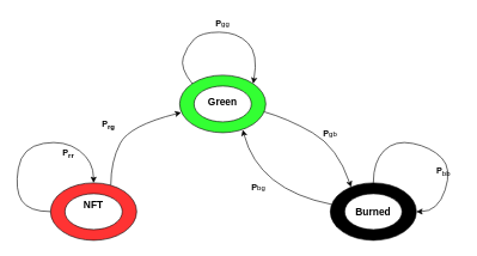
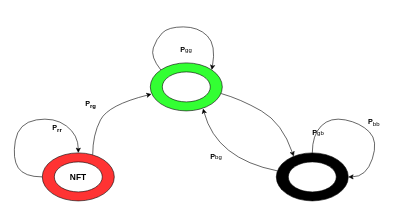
  <mxCell id="0" />
  <mxCell id="1" parent="0" />
  <mxCell id="2" value="" style="ellipse;whiteSpace=wrap;html=1;fillColor=#33FF33;" parent="1" vertex="1"><mxGeometry x="250" y="104" width="120" height="80" as="geometry" /></mxCell>
  <mxCell id="3" value="" style="ellipse;whiteSpace=wrap;html=1;fillColor=#FF3333;" parent="1" vertex="1"><mxGeometry x="70" y="254" width="120" height="80" as="geometry" /></mxCell>
  <mxCell id="4" value="" style="ellipse;whiteSpace=wrap;html=1;fillColor=#000000;" parent="1" vertex="1"><mxGeometry x="460" y="254" width="120" height="80" as="geometry" /></mxCell>
  <mxCell id="5" value="" style="curved=1;endArrow=classic;html=1;exitX=0;exitY=0;exitDx=0;exitDy=0;entryX=1;entryY=0;entryDx=0;entryDy=0;" parent="1" source="2" target="2" edge="1"><mxGeometry width="50" height="50" relative="1" as="geometry"><mxPoint x="220" y="134" as="sourcePoint" /><mxPoint x="360" y="114" as="targetPoint" /><Array as="points"><mxPoint x="250" y="94" /><mxPoint x="260" y="64" /><mxPoint x="280" y="44" /><mxPoint x="330" y="44" /><mxPoint x="360" y="74" /></Array></mxGeometry></mxCell>
  <mxCell id="6" value="" style="curved=1;endArrow=classic;html=1;exitX=0;exitY=0.5;exitDx=0;exitDy=0;" parent="1" source="3" edge="1"><mxGeometry width="50" height="50" relative="1" as="geometry"><mxPoint x="70" y="314" as="sourcePoint" /><mxPoint x="130" y="254" as="targetPoint" /><Array as="points"><mxPoint x="40" y="294" /><mxPoint x="20" y="264" /><mxPoint x="30" y="204" /><mxPoint x="90" y="194" /><mxPoint x="130" y="224" /></Array></mxGeometry></mxCell>
  <mxCell id="7" value="" style="curved=1;endArrow=classic;html=1;exitX=0.5;exitY=0;exitDx=0;exitDy=0;entryX=1;entryY=0.5;entryDx=0;entryDy=0;" parent="1" source="4" target="4" edge="1"><mxGeometry width="50" height="50" relative="1" as="geometry"><mxPoint x="500" y="234" as="sourcePoint" /><mxPoint x="630" y="274" as="targetPoint" /><Array as="points"><mxPoint x="520" y="224" /><mxPoint x="550" y="194" /><mxPoint x="600" y="204" /><mxPoint x="630" y="234" /><mxPoint x="610" y="294" /></Array></mxGeometry></mxCell>
  <mxCell id="8" value="" style="curved=1;endArrow=classic;html=1;exitX=0.7;exitY=0.038;exitDx=0;exitDy=0;exitPerimeter=0;entryX=0.017;entryY=0.65;entryDx=0;entryDy=0;entryPerimeter=0;" parent="1" source="3" target="2" edge="1"><mxGeometry width="50" height="50" relative="1" as="geometry"><mxPoint x="120" y="184" as="sourcePoint" /><mxPoint x="249" y="153" as="targetPoint" /><Array as="points"><mxPoint x="154" y="224" /><mxPoint x="180" y="174" /></Array></mxGeometry></mxCell>
  <mxCell id="9" value="" style="curved=1;endArrow=classic;html=1;exitX=0.983;exitY=0.638;exitDx=0;exitDy=0;entryX=0.242;entryY=0.075;entryDx=0;entryDy=0;entryPerimeter=0;exitPerimeter=0;" parent="1" source="2" target="4" edge="1"><mxGeometry width="50" height="50" relative="1" as="geometry"><mxPoint x="440" y="164" as="sourcePoint" /><mxPoint x="460" y="274" as="targetPoint" /><Array as="points"><mxPoint x="400" y="164" /><mxPoint x="470" y="204" /></Array></mxGeometry></mxCell>
  <mxCell id="10" value="" style="curved=1;endArrow=classic;html=1;exitX=0.017;exitY=0.375;exitDx=0;exitDy=0;exitPerimeter=0;entryX=0.733;entryY=0.95;entryDx=0;entryDy=0;entryPerimeter=0;" parent="1" source="4" target="2" edge="1"><mxGeometry width="50" height="50" relative="1" as="geometry"><mxPoint x="440" y="294" as="sourcePoint" /><mxPoint x="336" y="174" as="targetPoint" /><Array as="points"><mxPoint x="360" y="264" /></Array></mxGeometry></mxCell>
  <mxCell id="11" value="" style="ellipse;whiteSpace=wrap;html=1;fillColor=#FFFFFF;" parent="1" vertex="1"><mxGeometry x="90" y="269" width="80" height="50" as="geometry" /></mxCell>
  <mxCell id="12" value="" style="ellipse;whiteSpace=wrap;html=1;fillColor=#FFFFFF;" parent="1" vertex="1"><mxGeometry x="270" y="119" width="80" height="50" as="geometry" /></mxCell>
  <mxCell id="13" value="" style="ellipse;whiteSpace=wrap;html=1;fillColor=#FFFFFF;" parent="1" vertex="1"><mxGeometry x="480" y="269" width="80" height="50" as="geometry" /></mxCell>
- <mxCell id="14" value="&lt;b&gt;&lt;font style=&quot;font-size: 14px&quot;&gt;Green&lt;/font&gt;&lt;/b&gt;" style="text;html=1;strokeColor=none;fillColor=none;align=center;verticalAlign=middle;whiteSpace=wrap;rounded=0;" parent="1" vertex="1"><mxGeometry x="280" y="129" width="60" height="25" as="geometry" /></mxCell>
- <mxCell id="15" value="&lt;span style=&quot;font-size: 14px&quot;&gt;&lt;b&gt;NFT&lt;/b&gt;&lt;/span&gt;" style="text;html=1;strokeColor=none;fillColor=none;align=center;verticalAlign=middle;whiteSpace=wrap;rounded=0;" parent="1" vertex="1"><mxGeometry x="100" y="271.5" width="60" height="25" as="geometry" /></mxCell>
- <mxCell id="16" value="&lt;span style=&quot;font-size: 14px&quot;&gt;&lt;b&gt;Burned&lt;/b&gt;&lt;/span&gt;" style="text;html=1;strokeColor=none;fillColor=none;align=center;verticalAlign=middle;whiteSpace=wrap;rounded=0;" parent="1" vertex="1"><mxGeometry x="490" y="281.5" width="60" height="25" as="geometry" /></mxCell>
- <mxCell id="17" value="&lt;sub&gt;&lt;span style=&quot;font-size: 12px&quot;&gt;&lt;b&gt;P&lt;/b&gt;&lt;/span&gt;gg&lt;/sub&gt;" style="text;html=1;strokeColor=none;fillColor=none;align=center;verticalAlign=middle;whiteSpace=wrap;rounded=0;" parent="1" vertex="1"><mxGeometry x="290" y="20" width="40" height="20" as="geometry" /></mxCell>
- <mxCell id="18" value="&lt;b&gt;P&lt;/b&gt;&lt;sub&gt;bb&lt;/sub&gt;" style="text;html=1;strokeColor=none;fillColor=none;align=center;verticalAlign=middle;whiteSpace=wrap;rounded=0;" parent="1" vertex="1"><mxGeometry x="598" y="229" width="40" height="20" as="geometry" /></mxCell>
- <mxCell id="19" value="&lt;sub&gt;&lt;span style=&quot;font-size: 12px&quot;&gt;&lt;b&gt;P&lt;/b&gt;&lt;/span&gt;gb&lt;/sub&gt;" style="text;html=1;strokeColor=none;fillColor=none;align=center;verticalAlign=middle;whiteSpace=wrap;rounded=0;" parent="1" vertex="1"><mxGeometry x="440" y="174" width="40" height="20" as="geometry" /></mxCell>
+ <mxCell id="15" value="&lt;span style=&quot;font-size: 14px&quot;&gt;&lt;b&gt;NFT&lt;/b&gt;&lt;/span&gt;" style="text;html=1;strokeColor=none;fillColor=none;align=center;verticalAlign=middle;whiteSpace=wrap;rounded=0;" parent="1" vertex="1"><mxGeometry x="100" y="281.5" width="60" height="25" as="geometry" /></mxCell>
+ <mxCell id="17" value="&lt;sub&gt;&lt;span style=&quot;font-size: 12px&quot;&gt;&lt;b&gt;P&lt;/b&gt;&lt;/span&gt;gg&lt;/sub&gt;" style="text;html=1;strokeColor=none;fillColor=none;align=center;verticalAlign=middle;whiteSpace=wrap;rounded=0;" parent="1" vertex="1"><mxGeometry x="290" y="70" width="40" height="20" as="geometry" /></mxCell>
+ <mxCell id="18" value="&lt;b&gt;P&lt;/b&gt;&lt;sub&gt;bb&lt;/sub&gt;" style="text;html=1;strokeColor=none;fillColor=none;align=center;verticalAlign=middle;whiteSpace=wrap;rounded=0;" parent="1" vertex="1"><mxGeometry x="603" y="194" width="40" height="20" as="geometry" /></mxCell>
+ <mxCell id="19" value="&lt;sub&gt;&lt;span style=&quot;font-size: 12px&quot;&gt;&lt;b&gt;P&lt;/b&gt;&lt;/span&gt;gb&lt;/sub&gt;" style="text;html=1;strokeColor=none;fillColor=none;align=center;verticalAlign=middle;whiteSpace=wrap;rounded=0;" parent="1" vertex="1"><mxGeometry x="510" y="209" width="40" height="20" as="geometry" /></mxCell>
  <mxCell id="20" value="&lt;b&gt;P&lt;sub&gt;rr&lt;/sub&gt;&lt;/b&gt;" style="text;html=1;strokeColor=none;fillColor=none;align=center;verticalAlign=middle;whiteSpace=wrap;rounded=0;" parent="1" vertex="1"><mxGeometry x="75" y="204" width="40" height="20" as="geometry" /></mxCell>
  <mxCell id="21" value="&lt;b&gt;P&lt;sub&gt;rg&lt;/sub&gt;&lt;/b&gt;" style="text;html=1;strokeColor=none;fillColor=none;align=center;verticalAlign=middle;whiteSpace=wrap;rounded=0;" parent="1" vertex="1"><mxGeometry x="131" y="164" width="40" height="20" as="geometry" /></mxCell>
  <mxCell id="22" value="&lt;sub&gt;&lt;span style=&quot;font-size: 12px&quot;&gt;&lt;b&gt;P&lt;/b&gt;&lt;/span&gt;bg&lt;/sub&gt;" style="text;html=1;strokeColor=none;fillColor=none;align=center;verticalAlign=middle;whiteSpace=wrap;rounded=0;" parent="1" vertex="1"><mxGeometry x="340" y="249" width="40" height="20" as="geometry" /></mxCell>
  <mxCell id="23" style="edgeStyle=orthogonalEdgeStyle;rounded=0;orthogonalLoop=1;jettySize=auto;html=1;exitX=0;exitY=0.5;exitDx=0;exitDy=0;entryX=0.075;entryY=0.775;entryDx=0;entryDy=0;entryPerimeter=0;" parent="1" source="4" target="4" edge="1"><mxGeometry relative="1" as="geometry" /></mxCell>
